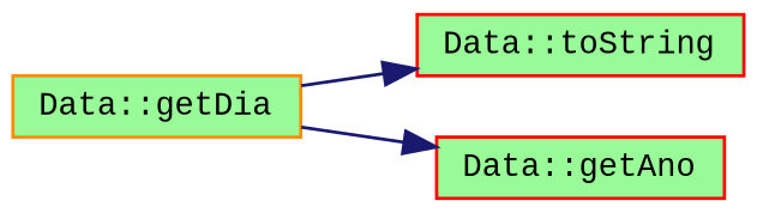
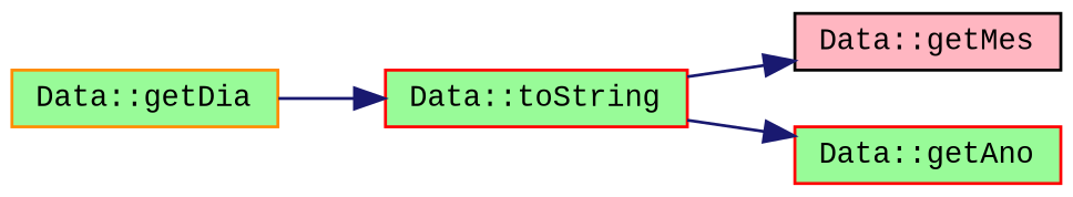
  digraph {
    fontname="Liberation Mono"
    rankdir=LR
    node [color=red fillcolor=palegreen fontname="Liberation Mono" fontsize=10 shape=record style=filled]
    edge [color=midnightblue fontname="Liberation Mono" fontsize=10 labelfontname=Helvetica labelfontsize=10 style=solid]
    n1 [fontcolor=black height=0.2 label="Data::toString" width=0.4]
+   n2 [color=black fillcolor=lightpink height=0.2 label="Data::getMes" width=0.4]
    n3 [height=0.2 label="Data::getAno" width=0.4]
    n4 [color=darkorange height=0.2 label="Data::getDia" width=0.4]
-   n4 -> n3
+   n1 -> n2
+   n1 -> n3
    n4 -> n1
  }
